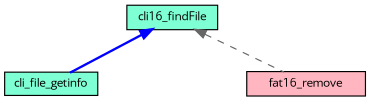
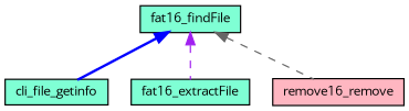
  digraph {
    fontname="Open Sans"
    rankdir=TB
    node [color=black fillcolor=aquamarine fontname="Open Sans" fontsize=10 shape=record style=filled]
    edge [dir=back fontname="Open Sans" fontsize=10 labelfontname=Helvetica labelfontsize=10 style=dashed]
-   n1 [fontcolor=black height=0.2 label=cli16_findFile width=0.4]
+   n1 [fontcolor=black height=0.2 label=fat16_findFile width=0.4]
    n2 [height=0.2 label=cli_file_getinfo width=0.4]
-   n4 [fillcolor=lightpink height=0.2 label=fat16_remove width=0.4]
+   n3 [height=0.2 label=fat16_extractFile width=0.4]
+   n4 [fillcolor=lightpink height=0.2 label=remove16_remove width=0.4]
    n1 -> n2 [color=blue style=bold]
+   n1 -> n3 [color=purple]
    n1 -> n4 [color=gray40]
  }
